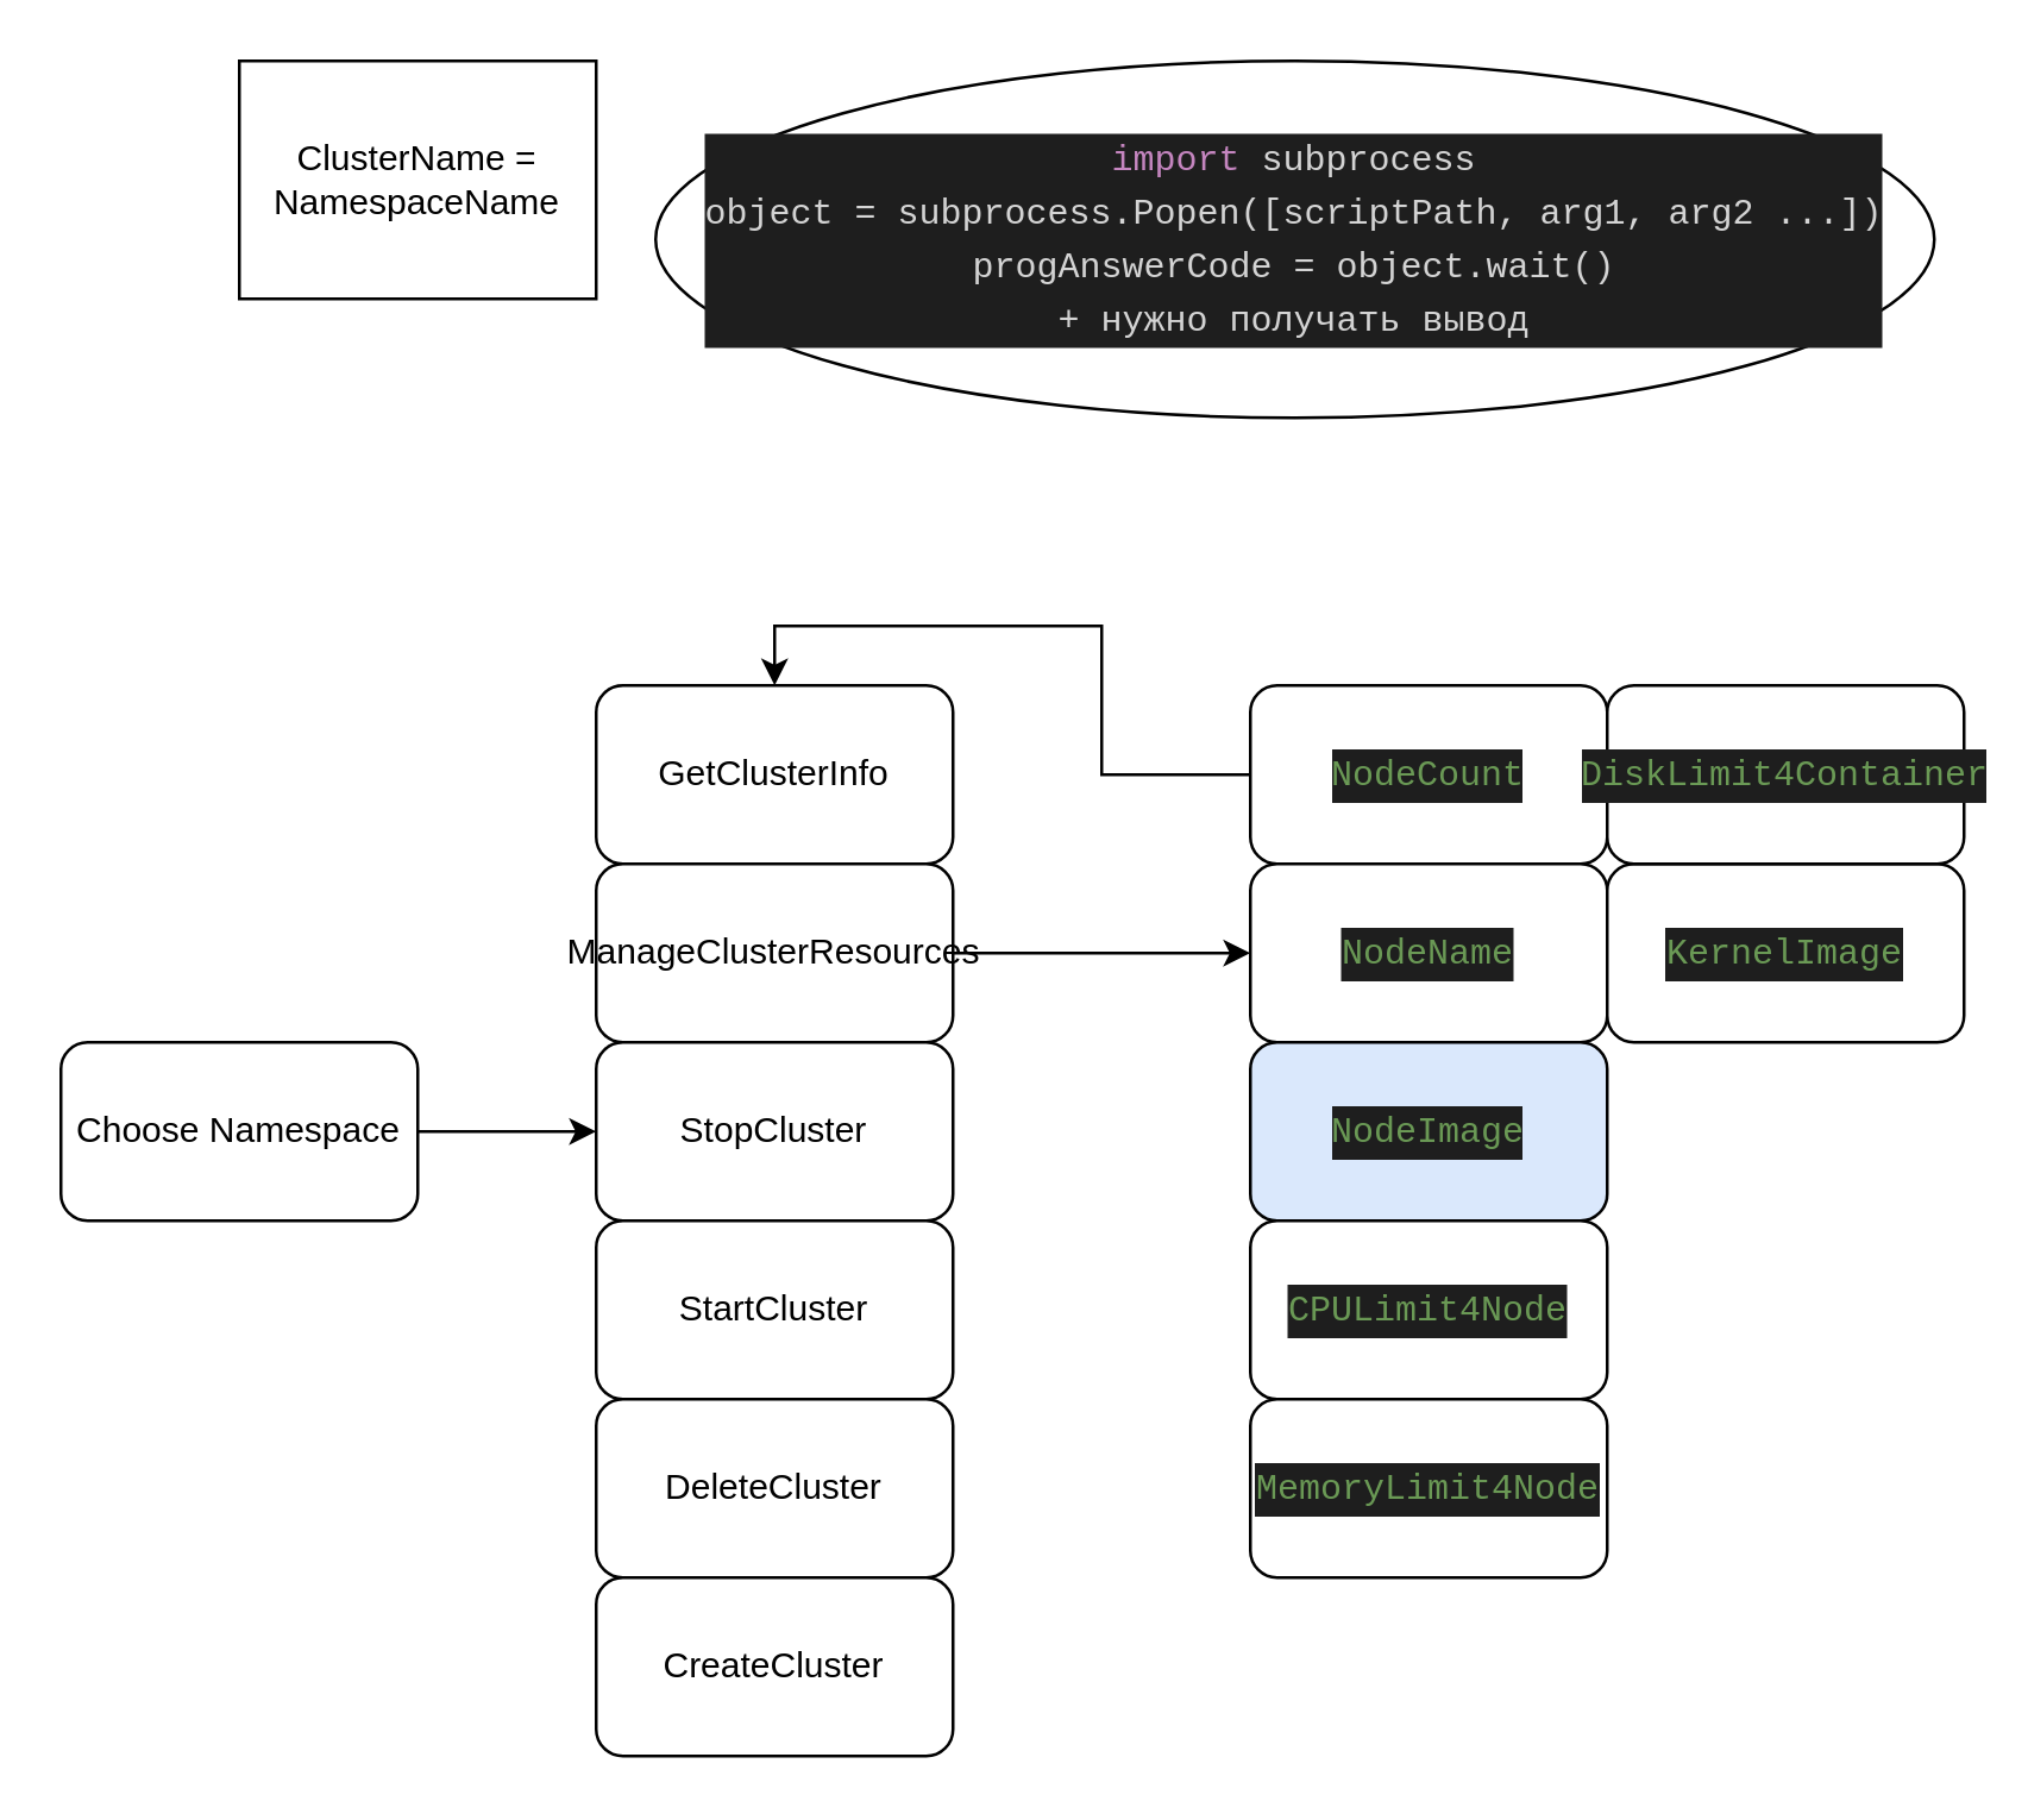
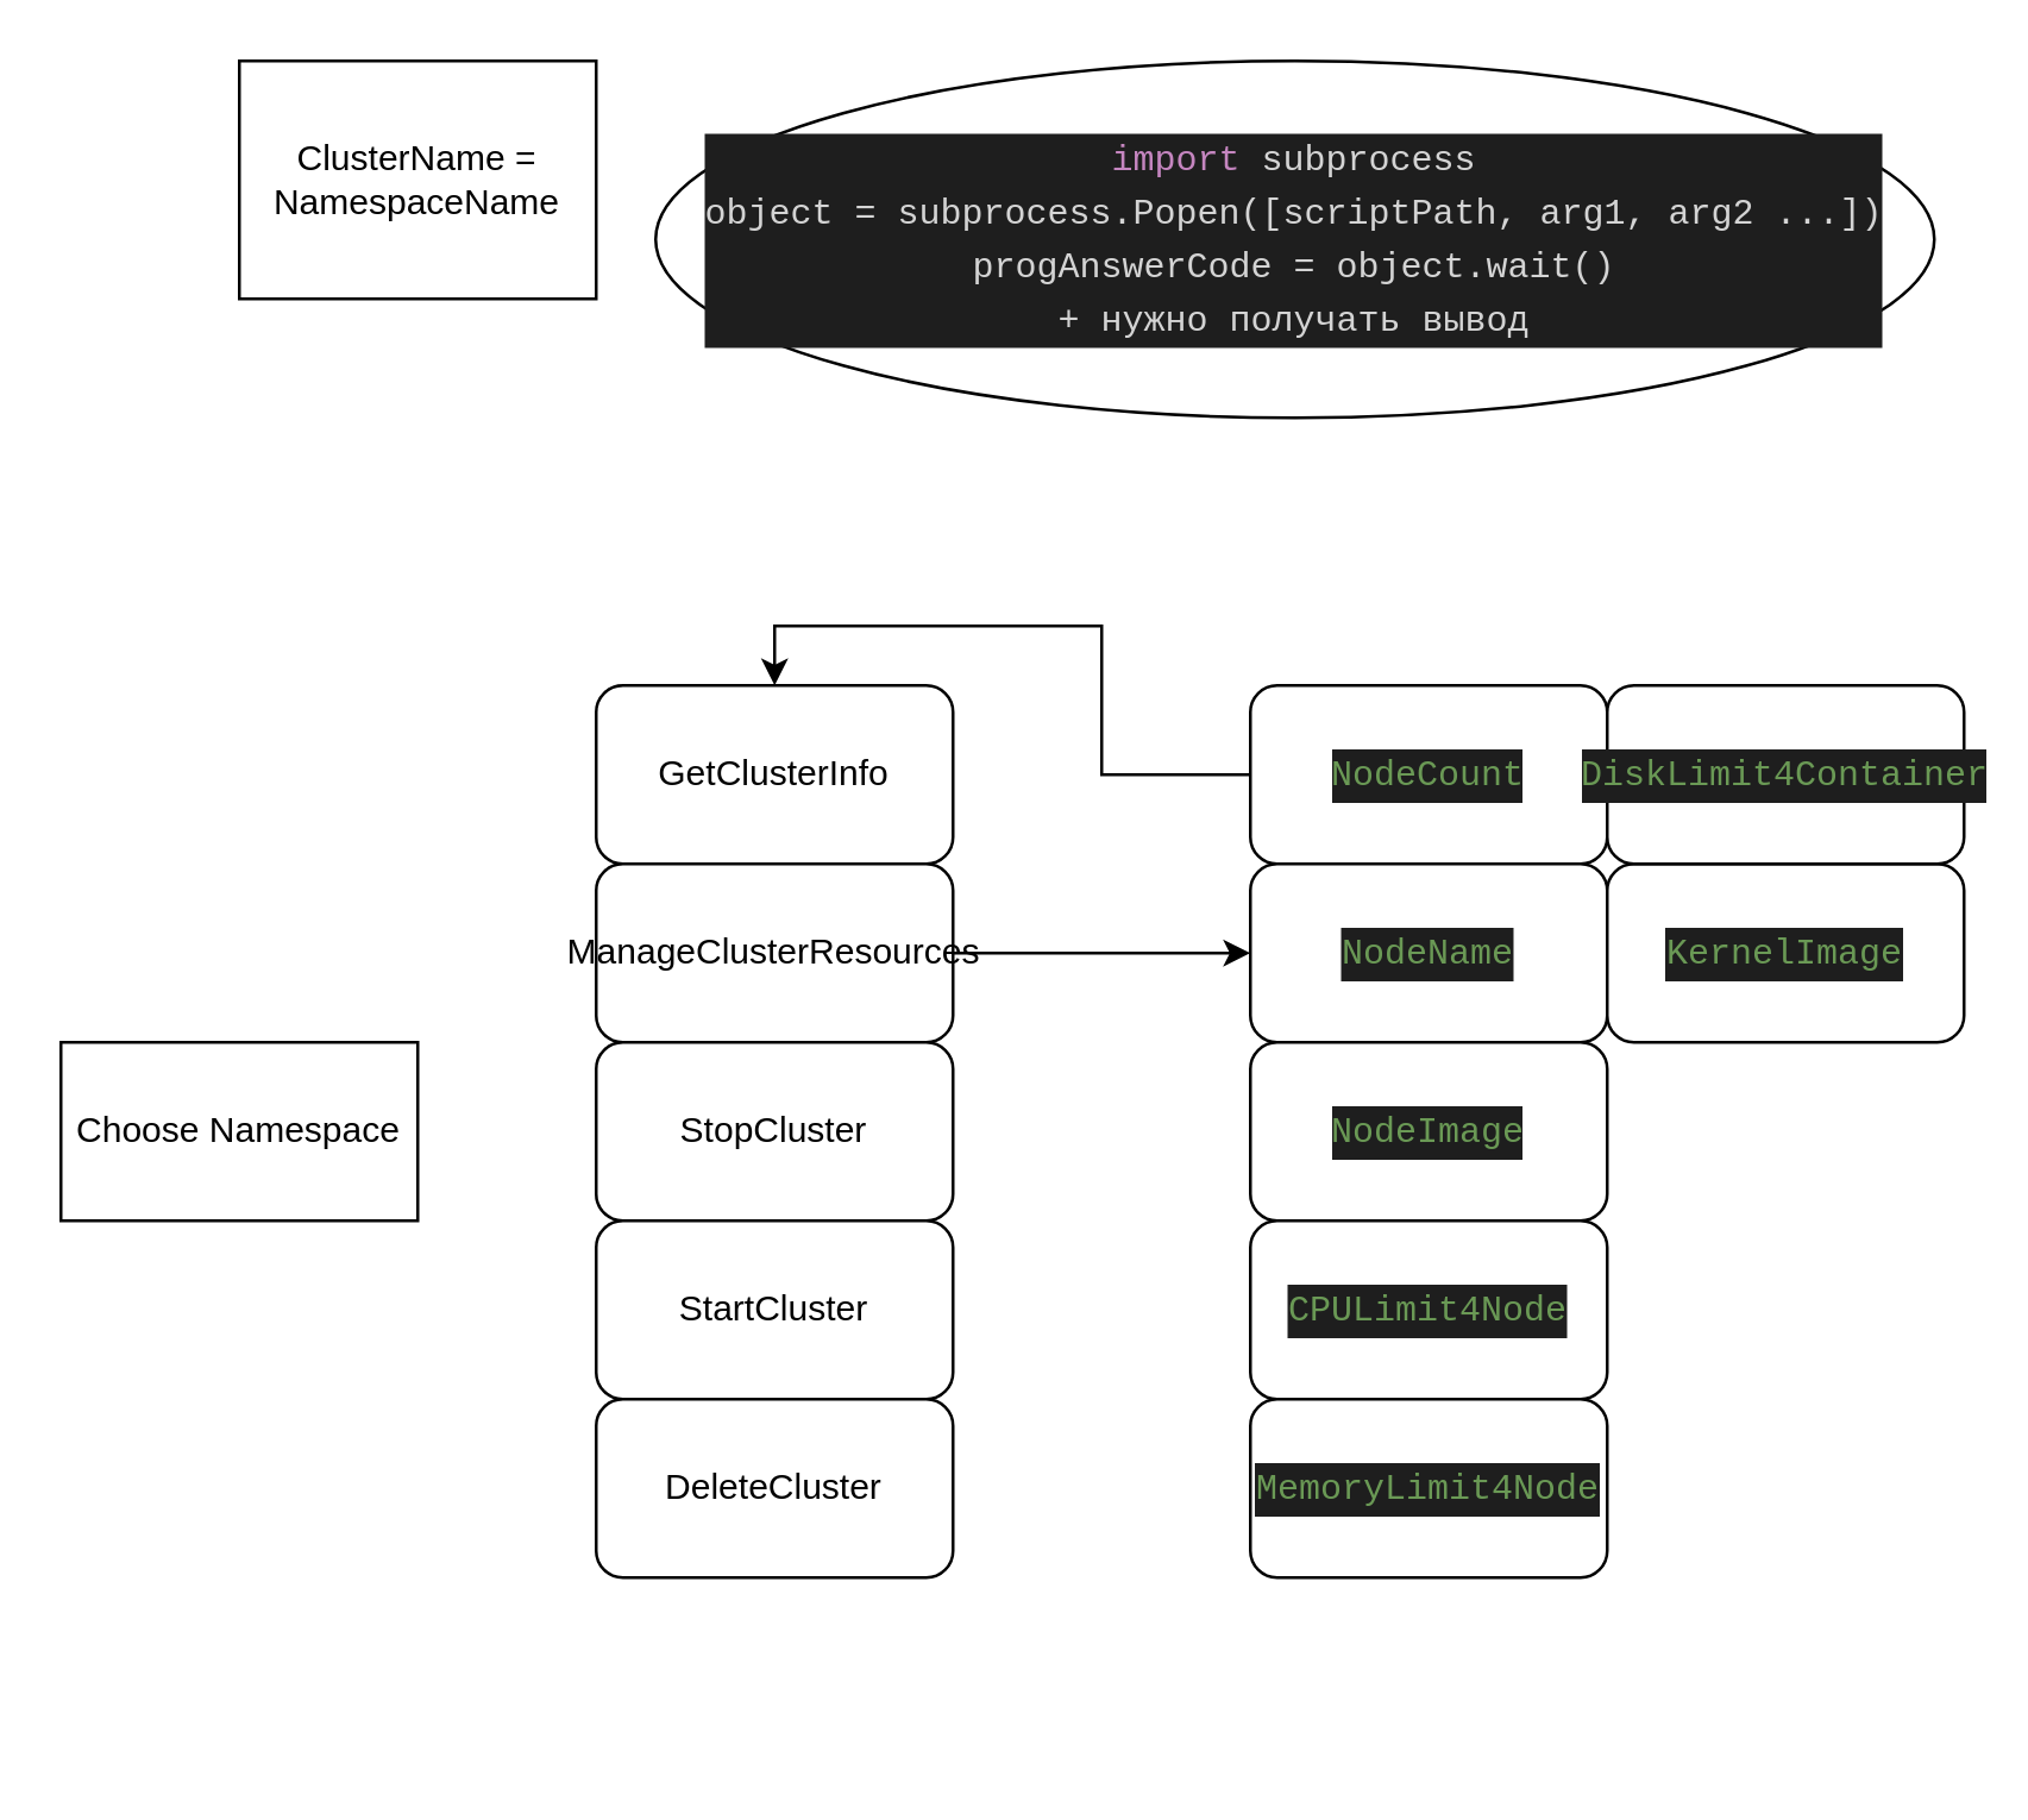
  <mxCell id="0" />
  <mxCell id="1" parent="0" />
  <mxCell id="2" value="GetClusterInfo" style="rounded=1;whiteSpace=wrap;html=1;" vertex="1" parent="1"><mxGeometry x="200" y="230" width="120" height="60" as="geometry" /></mxCell>
  <mxCell id="3" style="edgeStyle=orthogonalEdgeStyle;rounded=0;orthogonalLoop=1;jettySize=auto;html=1;" edge="1" parent="1" source="4"><mxGeometry relative="1" as="geometry"><mxPoint x="420" y="320" as="targetPoint" /></mxGeometry></mxCell>
  <mxCell id="4" value="ManageClusterResources" style="rounded=1;whiteSpace=wrap;html=1;" vertex="1" parent="1"><mxGeometry x="200" y="290" width="120" height="60" as="geometry" /></mxCell>
  <mxCell id="5" value="StopCluster" style="rounded=1;whiteSpace=wrap;html=1;" vertex="1" parent="1"><mxGeometry x="200" y="350" width="120" height="60" as="geometry" /></mxCell>
  <mxCell id="6" value="StartCluster" style="rounded=1;whiteSpace=wrap;html=1;" vertex="1" parent="1"><mxGeometry x="200" y="410" width="120" height="60" as="geometry" /></mxCell>
  <mxCell id="7" value="DeleteCluster" style="rounded=1;whiteSpace=wrap;html=1;" vertex="1" parent="1"><mxGeometry x="200" y="470" width="120" height="60" as="geometry" /></mxCell>
- <mxCell id="8" style="edgeStyle=orthogonalEdgeStyle;rounded=0;orthogonalLoop=1;jettySize=auto;html=1;" edge="1" parent="1" source="9" target="5"><mxGeometry relative="1" as="geometry" /></mxCell>
- <mxCell id="9" value="Choose Namespace" style="rounded=1;whiteSpace=wrap;html=1;" vertex="1" parent="1"><mxGeometry x="20" y="350" width="120" height="60" as="geometry" /></mxCell>
+ <mxCell id="9" value="Choose Namespace" style="whiteSpace=wrap;html=1;rounded=0;" vertex="1" parent="1"><mxGeometry x="20" y="350" width="120" height="60" as="geometry" /></mxCell>
  <mxCell id="10" value="ClusterName = NamespaceName" style="whiteSpace=wrap;html=1;rounded=0;" vertex="1" parent="1"><mxGeometry x="80" y="20" width="120" height="80" as="geometry" /></mxCell>
  <mxCell id="11" value="&lt;div style=&quot;color: rgb(212 , 212 , 212) ; background-color: rgb(30 , 30 , 30) ; font-family: &amp;#34;menlo&amp;#34; , &amp;#34;monaco&amp;#34; , &amp;#34;courier new&amp;#34; , monospace ; line-height: 18px&quot;&gt;&lt;span style=&quot;color: #c586c0&quot;&gt;import&lt;/span&gt; subprocess&lt;br&gt;&lt;div style=&quot;line-height: 18px&quot;&gt;object = subprocess.Popen([scriptPath, arg1, arg2 ...])&lt;br&gt;&lt;div style=&quot;font-family: &amp;#34;menlo&amp;#34; , &amp;#34;monaco&amp;#34; , &amp;#34;courier new&amp;#34; , monospace ; line-height: 18px&quot;&gt;progAnswerCode = object.wait()&lt;br&gt;+ нужно получать вывод&lt;/div&gt;&lt;/div&gt;&lt;/div&gt;" style="ellipse;whiteSpace=wrap;html=1;" vertex="1" parent="1"><mxGeometry x="220" y="20" width="430" height="120" as="geometry" /></mxCell>
  <mxCell id="12" style="edgeStyle=orthogonalEdgeStyle;rounded=0;orthogonalLoop=1;jettySize=auto;html=1;entryX=0.5;entryY=0;entryDx=0;entryDy=0;" edge="1" parent="1" source="13" target="2"><mxGeometry relative="1" as="geometry" /></mxCell>
  <mxCell id="13" value="&lt;div style=&quot;color: rgb(212 , 212 , 212) ; background-color: rgb(30 , 30 , 30) ; font-family: &amp;#34;menlo&amp;#34; , &amp;#34;monaco&amp;#34; , &amp;#34;courier new&amp;#34; , monospace ; line-height: 18px&quot;&gt;&lt;span style=&quot;color: #6a9955&quot;&gt;NodeCount&lt;br&gt;&lt;/span&gt;&lt;/div&gt;" style="rounded=1;whiteSpace=wrap;html=1;" vertex="1" parent="1"><mxGeometry x="420" y="230" width="120" height="60" as="geometry" /></mxCell>
  <mxCell id="14" value="&lt;div style=&quot;color: rgb(212 , 212 , 212) ; background-color: rgb(30 , 30 , 30) ; font-family: &amp;#34;menlo&amp;#34; , &amp;#34;monaco&amp;#34; , &amp;#34;courier new&amp;#34; , monospace ; line-height: 18px&quot;&gt;&lt;div style=&quot;font-family: &amp;#34;menlo&amp;#34; , &amp;#34;monaco&amp;#34; , &amp;#34;courier new&amp;#34; , monospace ; line-height: 18px&quot;&gt;&lt;span style=&quot;color: #6a9955&quot;&gt;NodeName&lt;/span&gt;&lt;/div&gt;&lt;/div&gt;" style="rounded=1;whiteSpace=wrap;html=1;" vertex="1" parent="1"><mxGeometry x="420" y="290" width="120" height="60" as="geometry" /></mxCell>
- <mxCell id="15" value="&lt;div style=&quot;color: rgb(212 , 212 , 212) ; background-color: rgb(30 , 30 , 30) ; font-family: &amp;#34;menlo&amp;#34; , &amp;#34;monaco&amp;#34; , &amp;#34;courier new&amp;#34; , monospace ; line-height: 18px&quot;&gt;&lt;div style=&quot;font-family: &amp;#34;menlo&amp;#34; , &amp;#34;monaco&amp;#34; , &amp;#34;courier new&amp;#34; , monospace ; line-height: 18px&quot;&gt;&lt;div style=&quot;font-family: &amp;#34;menlo&amp;#34; , &amp;#34;monaco&amp;#34; , &amp;#34;courier new&amp;#34; , monospace ; line-height: 18px&quot;&gt;&lt;span style=&quot;color: #6a9955&quot;&gt;NodeImage&lt;/span&gt;&lt;/div&gt;&lt;/div&gt;&lt;/div&gt;" style="rounded=1;whiteSpace=wrap;html=1;fillColor=#dae8fc;" vertex="1" parent="1"><mxGeometry x="420" y="350" width="120" height="60" as="geometry" /></mxCell>
+ <mxCell id="15" value="&lt;div style=&quot;color: rgb(212 , 212 , 212) ; background-color: rgb(30 , 30 , 30) ; font-family: &amp;#34;menlo&amp;#34; , &amp;#34;monaco&amp;#34; , &amp;#34;courier new&amp;#34; , monospace ; line-height: 18px&quot;&gt;&lt;div style=&quot;font-family: &amp;#34;menlo&amp;#34; , &amp;#34;monaco&amp;#34; , &amp;#34;courier new&amp;#34; , monospace ; line-height: 18px&quot;&gt;&lt;div style=&quot;font-family: &amp;#34;menlo&amp;#34; , &amp;#34;monaco&amp;#34; , &amp;#34;courier new&amp;#34; , monospace ; line-height: 18px&quot;&gt;&lt;span style=&quot;color: #6a9955&quot;&gt;NodeImage&lt;/span&gt;&lt;/div&gt;&lt;/div&gt;&lt;/div&gt;" style="rounded=1;whiteSpace=wrap;html=1;" vertex="1" parent="1"><mxGeometry x="420" y="350" width="120" height="60" as="geometry" /></mxCell>
  <mxCell id="16" value="&lt;div style=&quot;color: rgb(212 , 212 , 212) ; background-color: rgb(30 , 30 , 30) ; font-family: &amp;#34;menlo&amp;#34; , &amp;#34;monaco&amp;#34; , &amp;#34;courier new&amp;#34; , monospace ; line-height: 18px&quot;&gt;&lt;div style=&quot;font-family: &amp;#34;menlo&amp;#34; , &amp;#34;monaco&amp;#34; , &amp;#34;courier new&amp;#34; , monospace ; line-height: 18px&quot;&gt;&lt;div style=&quot;font-family: &amp;#34;menlo&amp;#34; , &amp;#34;monaco&amp;#34; , &amp;#34;courier new&amp;#34; , monospace ; line-height: 18px&quot;&gt;&lt;span style=&quot;color: #6a9955&quot;&gt;CPULimit4Node&lt;/span&gt;&lt;/div&gt;&lt;/div&gt;&lt;/div&gt;" style="rounded=1;whiteSpace=wrap;html=1;" vertex="1" parent="1"><mxGeometry x="420" y="410" width="120" height="60" as="geometry" /></mxCell>
  <mxCell id="17" value="&lt;div style=&quot;color: rgb(212 , 212 , 212) ; background-color: rgb(30 , 30 , 30) ; font-family: &amp;#34;menlo&amp;#34; , &amp;#34;monaco&amp;#34; , &amp;#34;courier new&amp;#34; , monospace ; line-height: 18px&quot;&gt;&lt;div style=&quot;font-family: &amp;#34;menlo&amp;#34; , &amp;#34;monaco&amp;#34; , &amp;#34;courier new&amp;#34; , monospace ; line-height: 18px&quot;&gt;&lt;div style=&quot;font-family: &amp;#34;menlo&amp;#34; , &amp;#34;monaco&amp;#34; , &amp;#34;courier new&amp;#34; , monospace ; line-height: 18px&quot;&gt;&lt;span style=&quot;color: #6a9955&quot;&gt;MemoryLimit4Node&lt;/span&gt;&lt;/div&gt;&lt;/div&gt;&lt;/div&gt;" style="rounded=1;whiteSpace=wrap;html=1;" vertex="1" parent="1"><mxGeometry x="420" y="470" width="120" height="60" as="geometry" /></mxCell>
  <mxCell id="18" value="&lt;div style=&quot;color: rgb(212 , 212 , 212) ; background-color: rgb(30 , 30 , 30) ; font-family: &amp;#34;menlo&amp;#34; , &amp;#34;monaco&amp;#34; , &amp;#34;courier new&amp;#34; , monospace ; line-height: 18px&quot;&gt;&lt;div style=&quot;font-family: &amp;#34;menlo&amp;#34; , &amp;#34;monaco&amp;#34; , &amp;#34;courier new&amp;#34; , monospace ; line-height: 18px&quot;&gt;&lt;div style=&quot;font-family: &amp;#34;menlo&amp;#34; , &amp;#34;monaco&amp;#34; , &amp;#34;courier new&amp;#34; , monospace ; line-height: 18px&quot;&gt;&lt;span style=&quot;color: #6a9955&quot;&gt;KernelImage&lt;/span&gt;&lt;/div&gt;&lt;/div&gt;&lt;/div&gt;" style="rounded=1;whiteSpace=wrap;html=1;" vertex="1" parent="1"><mxGeometry x="540" y="290" width="120" height="60" as="geometry" /></mxCell>
  <mxCell id="19" value="&lt;div style=&quot;color: rgb(212 , 212 , 212) ; background-color: rgb(30 , 30 , 30) ; font-family: &amp;#34;menlo&amp;#34; , &amp;#34;monaco&amp;#34; , &amp;#34;courier new&amp;#34; , monospace ; line-height: 18px&quot;&gt;&lt;div style=&quot;font-family: &amp;#34;menlo&amp;#34; , &amp;#34;monaco&amp;#34; , &amp;#34;courier new&amp;#34; , monospace ; line-height: 18px&quot;&gt;&lt;div style=&quot;font-family: &amp;#34;menlo&amp;#34; , &amp;#34;monaco&amp;#34; , &amp;#34;courier new&amp;#34; , monospace ; line-height: 18px&quot;&gt;&lt;span style=&quot;color: #6a9955&quot;&gt;DiskLimit4Container&lt;/span&gt;&lt;/div&gt;&lt;/div&gt;&lt;/div&gt;" style="rounded=1;whiteSpace=wrap;html=1;" vertex="1" parent="1"><mxGeometry x="540" y="230" width="120" height="60" as="geometry" /></mxCell>
- <mxCell id="20" value="CreateCluster" style="rounded=1;whiteSpace=wrap;html=1;" vertex="1" parent="1"><mxGeometry x="200" y="530" width="120" height="60" as="geometry" /></mxCell>
